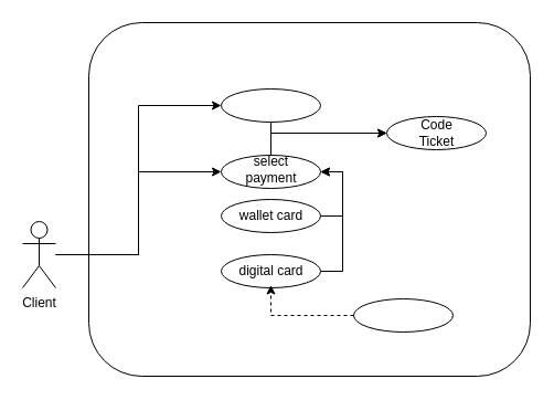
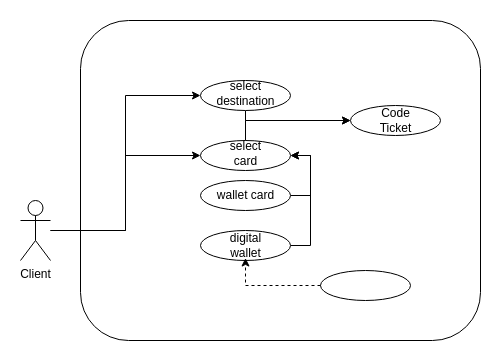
  <mxCell id="0" />
  <mxCell id="1" parent="0" />
  <mxCell id="2" value="" style="rounded=1;whiteSpace=wrap;html=1;" vertex="1" parent="1"><mxGeometry x="80" y="20" width="400" height="320" as="geometry" /></mxCell>
  <mxCell id="3" style="edgeStyle=orthogonalEdgeStyle;rounded=0;orthogonalLoop=1;jettySize=auto;html=1;entryX=0;entryY=0.5;entryDx=0;entryDy=0;" edge="1" parent="1" source="5" target="7"><mxGeometry relative="1" as="geometry" /></mxCell>
  <mxCell id="4" style="edgeStyle=orthogonalEdgeStyle;rounded=0;orthogonalLoop=1;jettySize=auto;html=1;entryX=0;entryY=0.5;entryDx=0;entryDy=0;" edge="1" parent="1" source="5" target="9"><mxGeometry relative="1" as="geometry" /></mxCell>
  <mxCell id="5" value="Client" style="shape=umlActor;verticalLabelPosition=bottom;verticalAlign=top;html=1;outlineConnect=0;" vertex="1" parent="1"><mxGeometry x="20" y="200" width="30" height="60" as="geometry" /></mxCell>
  <mxCell id="6" style="edgeStyle=orthogonalEdgeStyle;rounded=0;orthogonalLoop=1;jettySize=auto;html=1;exitX=0.5;exitY=1;exitDx=0;exitDy=0;entryX=0;entryY=0.5;entryDx=0;entryDy=0;" edge="1" parent="1" source="7" target="20"><mxGeometry relative="1" as="geometry"><Array as="points"><mxPoint x="245" y="120" /></Array></mxGeometry></mxCell>
  <mxCell id="7" value="" style="ellipse;whiteSpace=wrap;html=1;" vertex="1" parent="1"><mxGeometry x="200" y="80" width="90" height="30" as="geometry" /></mxCell>
+ <mxCell id="8" value="select&lt;br style=&quot;border-color: var(--border-color);&quot;&gt;destination" style="text;html=1;strokeColor=none;fillColor=none;align=center;verticalAlign=middle;whiteSpace=wrap;rounded=0;" vertex="1" parent="1"><mxGeometry x="212.5" y="80" width="65" height="25" as="geometry" /></mxCell>
  <mxCell id="9" value="" style="ellipse;whiteSpace=wrap;html=1;" vertex="1" parent="1"><mxGeometry x="200" y="140" width="90" height="30" as="geometry" /></mxCell>
  <mxCell id="10" style="edgeStyle=orthogonalEdgeStyle;rounded=0;orthogonalLoop=1;jettySize=auto;html=1;exitX=0.5;exitY=0;exitDx=0;exitDy=0;" edge="1" parent="1" source="11"><mxGeometry relative="1" as="geometry"><mxPoint x="350" y="120" as="targetPoint" /><Array as="points"><mxPoint x="245" y="120" /></Array></mxGeometry></mxCell>
- <mxCell id="11" value="select&lt;br style=&quot;border-color: var(--border-color);&quot;&gt;payment" style="text;html=1;strokeColor=none;fillColor=none;align=center;verticalAlign=middle;whiteSpace=wrap;rounded=0;" vertex="1" parent="1"><mxGeometry x="212.5" y="140" width="65" height="25" as="geometry" /></mxCell>
+ <mxCell id="11" value="select&lt;br style=&quot;border-color: var(--border-color);&quot;&gt;card" style="text;html=1;strokeColor=none;fillColor=none;align=center;verticalAlign=middle;whiteSpace=wrap;rounded=0;" vertex="1" parent="1"><mxGeometry x="212.5" y="140" width="65" height="25" as="geometry" /></mxCell>
  <mxCell id="12" style="edgeStyle=orthogonalEdgeStyle;rounded=0;orthogonalLoop=1;jettySize=auto;html=1;exitX=1;exitY=0.5;exitDx=0;exitDy=0;entryX=1;entryY=0.5;entryDx=0;entryDy=0;" edge="1" parent="1" source="13" target="9"><mxGeometry relative="1" as="geometry" /></mxCell>
  <mxCell id="13" value="" style="ellipse;whiteSpace=wrap;html=1;" vertex="1" parent="1"><mxGeometry x="200" y="180" width="90" height="30" as="geometry" /></mxCell>
  <mxCell id="14" value="wallet card" style="text;html=1;strokeColor=none;fillColor=none;align=center;verticalAlign=middle;whiteSpace=wrap;rounded=0;" vertex="1" parent="1"><mxGeometry x="212.5" y="182.5" width="65" height="25" as="geometry" /></mxCell>
  <mxCell id="15" style="edgeStyle=orthogonalEdgeStyle;rounded=0;orthogonalLoop=1;jettySize=auto;html=1;exitX=1;exitY=0.5;exitDx=0;exitDy=0;entryX=1;entryY=0.5;entryDx=0;entryDy=0;" edge="1" parent="1" source="16" target="9"><mxGeometry relative="1" as="geometry" /></mxCell>
  <mxCell id="16" value="" style="ellipse;whiteSpace=wrap;html=1;" vertex="1" parent="1"><mxGeometry x="200" y="230" width="90" height="30" as="geometry" /></mxCell>
- <mxCell id="17" value="digital card" style="text;html=1;strokeColor=none;fillColor=none;align=center;verticalAlign=middle;whiteSpace=wrap;rounded=0;" vertex="1" parent="1"><mxGeometry x="212.5" y="232.5" width="65" height="25" as="geometry" /></mxCell>
+ <mxCell id="17" value="digital wallet" style="text;html=1;strokeColor=none;fillColor=none;align=center;verticalAlign=middle;whiteSpace=wrap;rounded=0;" vertex="1" parent="1"><mxGeometry x="212.5" y="232.5" width="65" height="25" as="geometry" /></mxCell>
  <mxCell id="18" value="" style="ellipse;whiteSpace=wrap;html=1;" vertex="1" parent="1"><mxGeometry x="320" y="270" width="90" height="30" as="geometry" /></mxCell>
  <mxCell id="19" style="edgeStyle=orthogonalEdgeStyle;rounded=0;orthogonalLoop=1;jettySize=auto;html=1;exitX=0;exitY=0.5;exitDx=0;exitDy=0;entryX=0.5;entryY=1;entryDx=0;entryDy=0;dashed=1;" edge="1" parent="1" source="18" target="17"><mxGeometry relative="1" as="geometry" /></mxCell>
  <mxCell id="20" value="" style="ellipse;whiteSpace=wrap;html=1;" vertex="1" parent="1"><mxGeometry x="350" y="105" width="90" height="30" as="geometry" /></mxCell>
  <mxCell id="21" value="Code&lt;br&gt;Ticket" style="text;html=1;strokeColor=none;fillColor=none;align=center;verticalAlign=middle;whiteSpace=wrap;rounded=0;" vertex="1" parent="1"><mxGeometry x="362.5" y="107.5" width="65" height="25" as="geometry" /></mxCell>
